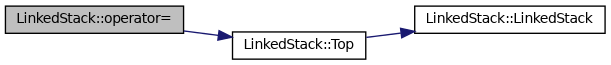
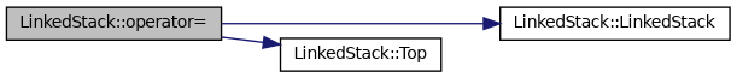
  digraph {
    rankdir=LR
    node [color=black fillcolor=white fontname=Helvetica fontsize=10 shape=record style=filled]
    edge [color=midnightblue fontname=Helvetica fontsize=10 labelfontname=Helvetica labelfontsize=10 style=solid]
    n1 [fillcolor=grey75 fontcolor=black height=0.2 label="LinkedStack::operator=" width=0.4]
    n2 [height=0.2 label="LinkedStack::LinkedStack" width=0.4]
    n3 [height=0.2 label="LinkedStack::Top" width=0.4]
-   n3 -> n2
+   n1 -> n2
    n1 -> n3
  }
